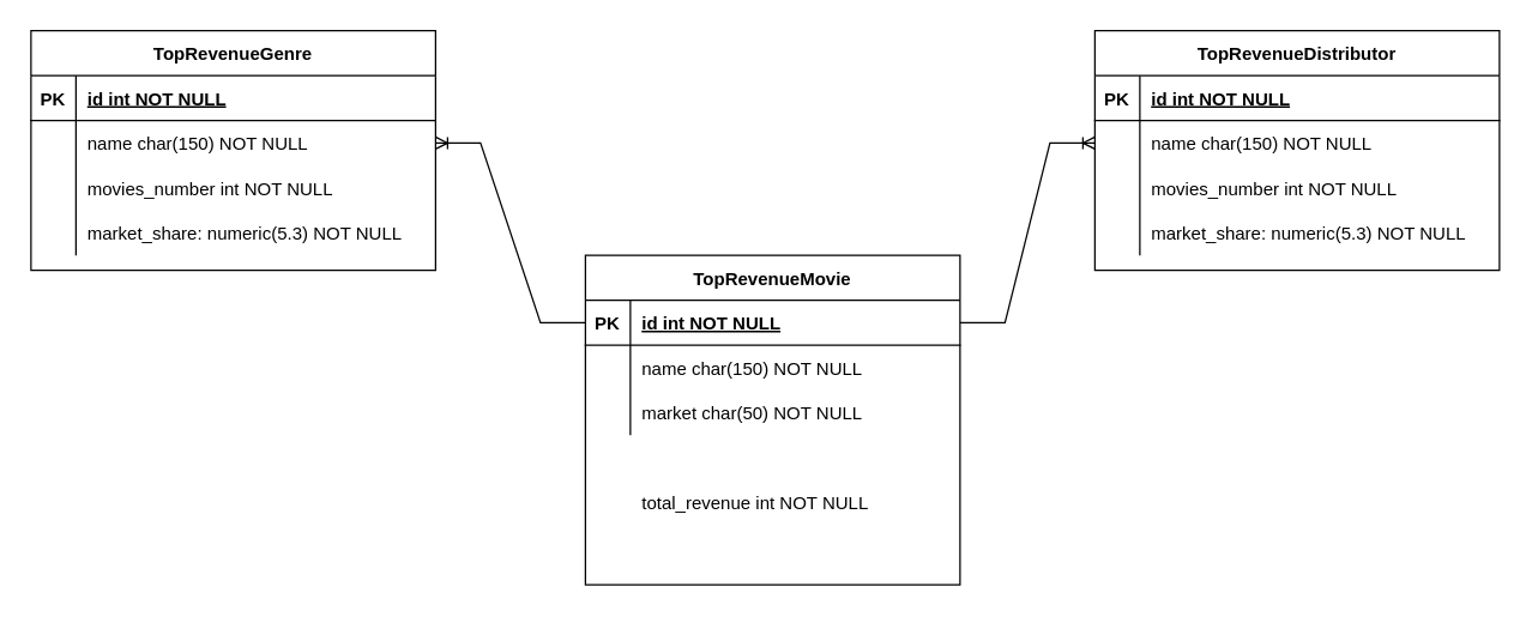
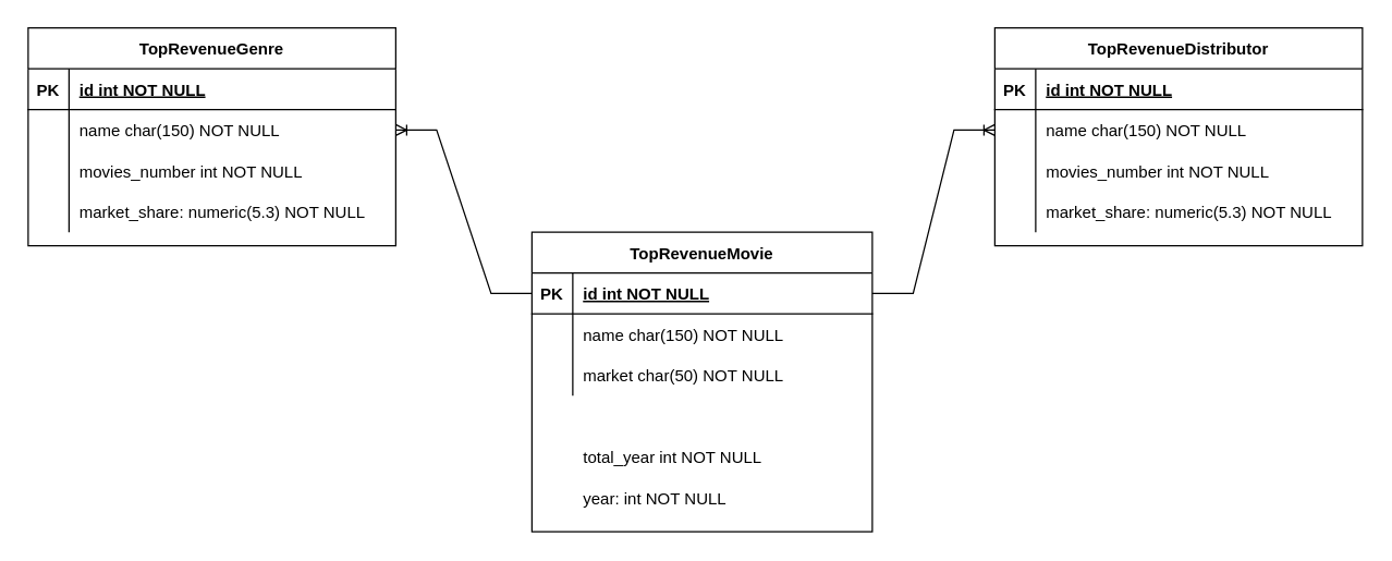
  <mxCell id="0" />
  <mxCell id="1" parent="0" />
  <mxCell id="2" value="TopRevenueMovie" style="shape=table;startSize=30;container=1;collapsible=1;childLayout=tableLayout;fixedRows=1;rowLines=0;fontStyle=1;align=center;resizeLast=1;" parent="1" vertex="1"><mxGeometry x="390" y="170" width="250" height="220" as="geometry" /></mxCell>
  <mxCell id="3" value="" style="shape=partialRectangle;collapsible=0;dropTarget=0;pointerEvents=0;fillColor=none;points=[[0,0.5],[1,0.5]];portConstraint=eastwest;top=0;left=0;right=0;bottom=1;" parent="2" vertex="1"><mxGeometry y="30" width="250" height="30" as="geometry" /></mxCell>
  <mxCell id="4" value="PK" style="shape=partialRectangle;overflow=hidden;connectable=0;fillColor=none;top=0;left=0;bottom=0;right=0;fontStyle=1;" parent="3" vertex="1"><mxGeometry width="30" height="30" as="geometry"><mxRectangle width="30" height="30" as="alternateBounds" /></mxGeometry></mxCell>
  <mxCell id="5" value="id int NOT NULL " style="shape=partialRectangle;overflow=hidden;connectable=0;fillColor=none;top=0;left=0;bottom=0;right=0;align=left;spacingLeft=6;fontStyle=5;" parent="3" vertex="1"><mxGeometry x="30" width="220" height="30" as="geometry"><mxRectangle width="220" height="30" as="alternateBounds" /></mxGeometry></mxCell>
  <mxCell id="6" value="" style="shape=partialRectangle;collapsible=0;dropTarget=0;pointerEvents=0;fillColor=none;points=[[0,0.5],[1,0.5]];portConstraint=eastwest;top=0;left=0;right=0;bottom=0;" parent="2" vertex="1"><mxGeometry y="60" width="250" height="30" as="geometry" /></mxCell>
  <mxCell id="7" value="" style="shape=partialRectangle;overflow=hidden;connectable=0;fillColor=none;top=0;left=0;bottom=0;right=0;" parent="6" vertex="1"><mxGeometry width="30" height="30" as="geometry"><mxRectangle width="30" height="30" as="alternateBounds" /></mxGeometry></mxCell>
  <mxCell id="8" value="name char(150) NOT NULL" style="shape=partialRectangle;overflow=hidden;connectable=0;fillColor=none;top=0;left=0;bottom=0;right=0;align=left;spacingLeft=6;" parent="6" vertex="1"><mxGeometry x="30" width="220" height="30" as="geometry"><mxRectangle width="220" height="30" as="alternateBounds" /></mxGeometry></mxCell>
  <mxCell id="9" value="" style="shape=partialRectangle;collapsible=0;dropTarget=0;pointerEvents=0;fillColor=none;top=0;left=0;bottom=0;right=0;points=[[0,0.5],[1,0.5]];portConstraint=eastwest;" parent="2" vertex="1"><mxGeometry y="90" width="250" height="30" as="geometry" /></mxCell>
  <mxCell id="10" value="" style="shape=partialRectangle;connectable=0;fillColor=none;top=0;left=0;bottom=0;right=0;editable=1;overflow=hidden;" parent="9" vertex="1"><mxGeometry width="30" height="30" as="geometry"><mxRectangle width="30" height="30" as="alternateBounds" /></mxGeometry></mxCell>
  <mxCell id="11" value="market char(50) NOT NULL" style="shape=partialRectangle;connectable=0;fillColor=none;top=0;left=0;bottom=0;right=0;align=left;spacingLeft=6;overflow=hidden;" parent="9" vertex="1"><mxGeometry x="30" width="220" height="30" as="geometry"><mxRectangle width="220" height="30" as="alternateBounds" /></mxGeometry></mxCell>
  <mxCell id="12" value="" style="shape=partialRectangle;collapsible=0;dropTarget=0;pointerEvents=0;fillColor=none;top=0;left=0;bottom=0;right=0;points=[[0,0.5],[1,0.5]];portConstraint=eastwest;" parent="2" vertex="1"><mxGeometry y="120" width="250" height="30" as="geometry" /></mxCell>
  <mxCell id="13" value="" style="shape=partialRectangle;collapsible=0;dropTarget=0;pointerEvents=0;fillColor=none;top=0;left=0;bottom=0;right=0;points=[[0,0.5],[1,0.5]];portConstraint=eastwest;" parent="2" vertex="1"><mxGeometry y="150" width="250" height="30" as="geometry" /></mxCell>
  <mxCell id="14" value="" style="shape=partialRectangle;connectable=0;fillColor=none;top=0;left=0;bottom=0;right=0;editable=1;overflow=hidden;" parent="13" vertex="1"><mxGeometry width="30" height="30" as="geometry"><mxRectangle width="30" height="30" as="alternateBounds" /></mxGeometry></mxCell>
- <mxCell id="15" value="total_revenue int NOT NULL" style="shape=partialRectangle;connectable=0;fillColor=none;top=0;left=0;bottom=0;right=0;align=left;spacingLeft=6;overflow=hidden;" parent="13" vertex="1"><mxGeometry x="30" width="220" height="30" as="geometry"><mxRectangle width="220" height="30" as="alternateBounds" /></mxGeometry></mxCell>
+ <mxCell id="15" value="total_year int NOT NULL" style="shape=partialRectangle;connectable=0;fillColor=none;top=0;left=0;bottom=0;right=0;align=left;spacingLeft=6;overflow=hidden;" parent="13" vertex="1"><mxGeometry x="30" width="220" height="30" as="geometry"><mxRectangle width="220" height="30" as="alternateBounds" /></mxGeometry></mxCell>
  <mxCell id="16" value="" style="shape=partialRectangle;collapsible=0;dropTarget=0;pointerEvents=0;fillColor=none;top=0;left=0;bottom=0;right=0;points=[[0,0.5],[1,0.5]];portConstraint=eastwest;" parent="2" vertex="1"><mxGeometry y="180" width="250" height="30" as="geometry" /></mxCell>
  <mxCell id="17" value="" style="shape=partialRectangle;connectable=0;fillColor=none;top=0;left=0;bottom=0;right=0;editable=1;overflow=hidden;" parent="16" vertex="1"><mxGeometry width="30" height="30" as="geometry"><mxRectangle width="30" height="30" as="alternateBounds" /></mxGeometry></mxCell>
+ <mxCell id="18" value="year: int NOT NULL" style="shape=partialRectangle;connectable=0;fillColor=none;top=0;left=0;bottom=0;right=0;align=left;spacingLeft=6;overflow=hidden;" parent="16" vertex="1"><mxGeometry x="30" width="220" height="30" as="geometry"><mxRectangle width="220" height="30" as="alternateBounds" /></mxGeometry></mxCell>
  <mxCell id="19" value="TopRevenueDistributor" style="shape=table;startSize=30;container=1;collapsible=1;childLayout=tableLayout;fixedRows=1;rowLines=0;fontStyle=1;align=center;resizeLast=1;" parent="1" vertex="1"><mxGeometry x="730" y="20" width="270" height="160" as="geometry" /></mxCell>
  <mxCell id="20" value="" style="shape=partialRectangle;collapsible=0;dropTarget=0;pointerEvents=0;fillColor=none;points=[[0,0.5],[1,0.5]];portConstraint=eastwest;top=0;left=0;right=0;bottom=1;" parent="19" vertex="1"><mxGeometry y="30" width="270" height="30" as="geometry" /></mxCell>
  <mxCell id="21" value="PK" style="shape=partialRectangle;overflow=hidden;connectable=0;fillColor=none;top=0;left=0;bottom=0;right=0;fontStyle=1;" parent="20" vertex="1"><mxGeometry width="30" height="30" as="geometry"><mxRectangle width="30" height="30" as="alternateBounds" /></mxGeometry></mxCell>
  <mxCell id="22" value="id int NOT NULL " style="shape=partialRectangle;overflow=hidden;connectable=0;fillColor=none;top=0;left=0;bottom=0;right=0;align=left;spacingLeft=6;fontStyle=5;" parent="20" vertex="1"><mxGeometry x="30" width="240" height="30" as="geometry"><mxRectangle width="240" height="30" as="alternateBounds" /></mxGeometry></mxCell>
  <mxCell id="23" value="" style="shape=partialRectangle;collapsible=0;dropTarget=0;pointerEvents=0;fillColor=none;points=[[0,0.5],[1,0.5]];portConstraint=eastwest;top=0;left=0;right=0;bottom=0;" parent="19" vertex="1"><mxGeometry y="60" width="270" height="30" as="geometry" /></mxCell>
  <mxCell id="24" value="" style="shape=partialRectangle;overflow=hidden;connectable=0;fillColor=none;top=0;left=0;bottom=0;right=0;" parent="23" vertex="1"><mxGeometry width="30" height="30" as="geometry"><mxRectangle width="30" height="30" as="alternateBounds" /></mxGeometry></mxCell>
  <mxCell id="25" value="name char(150) NOT NULL" style="shape=partialRectangle;overflow=hidden;connectable=0;fillColor=none;top=0;left=0;bottom=0;right=0;align=left;spacingLeft=6;" parent="23" vertex="1"><mxGeometry x="30" width="240" height="30" as="geometry"><mxRectangle width="240" height="30" as="alternateBounds" /></mxGeometry></mxCell>
  <mxCell id="26" value="" style="shape=partialRectangle;collapsible=0;dropTarget=0;pointerEvents=0;fillColor=none;top=0;left=0;bottom=0;right=0;points=[[0,0.5],[1,0.5]];portConstraint=eastwest;" parent="19" vertex="1"><mxGeometry y="90" width="270" height="30" as="geometry" /></mxCell>
  <mxCell id="27" value="" style="shape=partialRectangle;connectable=0;fillColor=none;top=0;left=0;bottom=0;right=0;editable=1;overflow=hidden;" parent="26" vertex="1"><mxGeometry width="30" height="30" as="geometry"><mxRectangle width="30" height="30" as="alternateBounds" /></mxGeometry></mxCell>
  <mxCell id="28" value="movies_number int NOT NULL" style="shape=partialRectangle;connectable=0;fillColor=none;top=0;left=0;bottom=0;right=0;align=left;spacingLeft=6;overflow=hidden;" parent="26" vertex="1"><mxGeometry x="30" width="240" height="30" as="geometry"><mxRectangle width="240" height="30" as="alternateBounds" /></mxGeometry></mxCell>
  <mxCell id="29" value="" style="shape=partialRectangle;collapsible=0;dropTarget=0;pointerEvents=0;fillColor=none;top=0;left=0;bottom=0;right=0;points=[[0,0.5],[1,0.5]];portConstraint=eastwest;" parent="19" vertex="1"><mxGeometry y="120" width="270" height="30" as="geometry" /></mxCell>
  <mxCell id="30" value="" style="shape=partialRectangle;connectable=0;fillColor=none;top=0;left=0;bottom=0;right=0;editable=1;overflow=hidden;" parent="29" vertex="1"><mxGeometry width="30" height="30" as="geometry"><mxRectangle width="30" height="30" as="alternateBounds" /></mxGeometry></mxCell>
  <mxCell id="31" value="market_share: numeric(5.3) NOT NULL" style="shape=partialRectangle;connectable=0;fillColor=none;top=0;left=0;bottom=0;right=0;align=left;spacingLeft=6;overflow=hidden;" parent="29" vertex="1"><mxGeometry x="30" width="240" height="30" as="geometry"><mxRectangle width="240" height="30" as="alternateBounds" /></mxGeometry></mxCell>
  <mxCell id="32" value="TopRevenueGenre" style="shape=table;startSize=30;container=1;collapsible=1;childLayout=tableLayout;fixedRows=1;rowLines=0;fontStyle=1;align=center;resizeLast=1;" parent="1" vertex="1"><mxGeometry x="20" y="20" width="270" height="160" as="geometry" /></mxCell>
  <mxCell id="33" value="" style="shape=partialRectangle;collapsible=0;dropTarget=0;pointerEvents=0;fillColor=none;points=[[0,0.5],[1,0.5]];portConstraint=eastwest;top=0;left=0;right=0;bottom=1;" parent="32" vertex="1"><mxGeometry y="30" width="270" height="30" as="geometry" /></mxCell>
  <mxCell id="34" value="PK" style="shape=partialRectangle;overflow=hidden;connectable=0;fillColor=none;top=0;left=0;bottom=0;right=0;fontStyle=1;" parent="33" vertex="1"><mxGeometry width="30" height="30" as="geometry"><mxRectangle width="30" height="30" as="alternateBounds" /></mxGeometry></mxCell>
  <mxCell id="35" value="id int NOT NULL " style="shape=partialRectangle;overflow=hidden;connectable=0;fillColor=none;top=0;left=0;bottom=0;right=0;align=left;spacingLeft=6;fontStyle=5;" parent="33" vertex="1"><mxGeometry x="30" width="240" height="30" as="geometry"><mxRectangle width="240" height="30" as="alternateBounds" /></mxGeometry></mxCell>
  <mxCell id="36" value="" style="shape=partialRectangle;collapsible=0;dropTarget=0;pointerEvents=0;fillColor=none;points=[[0,0.5],[1,0.5]];portConstraint=eastwest;top=0;left=0;right=0;bottom=0;" parent="32" vertex="1"><mxGeometry y="60" width="270" height="30" as="geometry" /></mxCell>
  <mxCell id="37" value="" style="shape=partialRectangle;overflow=hidden;connectable=0;fillColor=none;top=0;left=0;bottom=0;right=0;" parent="36" vertex="1"><mxGeometry width="30" height="30" as="geometry"><mxRectangle width="30" height="30" as="alternateBounds" /></mxGeometry></mxCell>
  <mxCell id="38" value="name char(150) NOT NULL" style="shape=partialRectangle;overflow=hidden;connectable=0;fillColor=none;top=0;left=0;bottom=0;right=0;align=left;spacingLeft=6;" parent="36" vertex="1"><mxGeometry x="30" width="240" height="30" as="geometry"><mxRectangle width="240" height="30" as="alternateBounds" /></mxGeometry></mxCell>
  <mxCell id="39" value="" style="shape=partialRectangle;collapsible=0;dropTarget=0;pointerEvents=0;fillColor=none;top=0;left=0;bottom=0;right=0;points=[[0,0.5],[1,0.5]];portConstraint=eastwest;" parent="32" vertex="1"><mxGeometry y="90" width="270" height="30" as="geometry" /></mxCell>
  <mxCell id="40" value="" style="shape=partialRectangle;connectable=0;fillColor=none;top=0;left=0;bottom=0;right=0;editable=1;overflow=hidden;" parent="39" vertex="1"><mxGeometry width="30" height="30" as="geometry"><mxRectangle width="30" height="30" as="alternateBounds" /></mxGeometry></mxCell>
  <mxCell id="41" value="movies_number int NOT NULL" style="shape=partialRectangle;connectable=0;fillColor=none;top=0;left=0;bottom=0;right=0;align=left;spacingLeft=6;overflow=hidden;" parent="39" vertex="1"><mxGeometry x="30" width="240" height="30" as="geometry"><mxRectangle width="240" height="30" as="alternateBounds" /></mxGeometry></mxCell>
  <mxCell id="42" value="" style="shape=partialRectangle;collapsible=0;dropTarget=0;pointerEvents=0;fillColor=none;top=0;left=0;bottom=0;right=0;points=[[0,0.5],[1,0.5]];portConstraint=eastwest;" parent="32" vertex="1"><mxGeometry y="120" width="270" height="30" as="geometry" /></mxCell>
  <mxCell id="43" value="" style="shape=partialRectangle;connectable=0;fillColor=none;top=0;left=0;bottom=0;right=0;editable=1;overflow=hidden;" parent="42" vertex="1"><mxGeometry width="30" height="30" as="geometry"><mxRectangle width="30" height="30" as="alternateBounds" /></mxGeometry></mxCell>
  <mxCell id="44" value="market_share: numeric(5.3) NOT NULL" style="shape=partialRectangle;connectable=0;fillColor=none;top=0;left=0;bottom=0;right=0;align=left;spacingLeft=6;overflow=hidden;" parent="42" vertex="1"><mxGeometry x="30" width="240" height="30" as="geometry"><mxRectangle width="240" height="30" as="alternateBounds" /></mxGeometry></mxCell>
  <mxCell id="45" value="" style="edgeStyle=entityRelationEdgeStyle;fontSize=12;html=1;endArrow=ERoneToMany;rounded=0;entryX=1;entryY=0.5;entryDx=0;entryDy=0;exitX=0;exitY=0.5;exitDx=0;exitDy=0;" parent="1" source="3" target="36" edge="1"><mxGeometry width="100" height="100" relative="1" as="geometry"><mxPoint x="80" y="380" as="sourcePoint" /><mxPoint x="180" y="280" as="targetPoint" /></mxGeometry></mxCell>
  <mxCell id="46" value="" style="edgeStyle=entityRelationEdgeStyle;fontSize=12;html=1;endArrow=ERoneToMany;rounded=0;entryX=0;entryY=0.5;entryDx=0;entryDy=0;exitX=1;exitY=0.5;exitDx=0;exitDy=0;" parent="1" source="3" target="23" edge="1"><mxGeometry width="100" height="100" relative="1" as="geometry"><mxPoint x="680" y="390" as="sourcePoint" /><mxPoint x="720" y="90" as="targetPoint" /></mxGeometry></mxCell>
